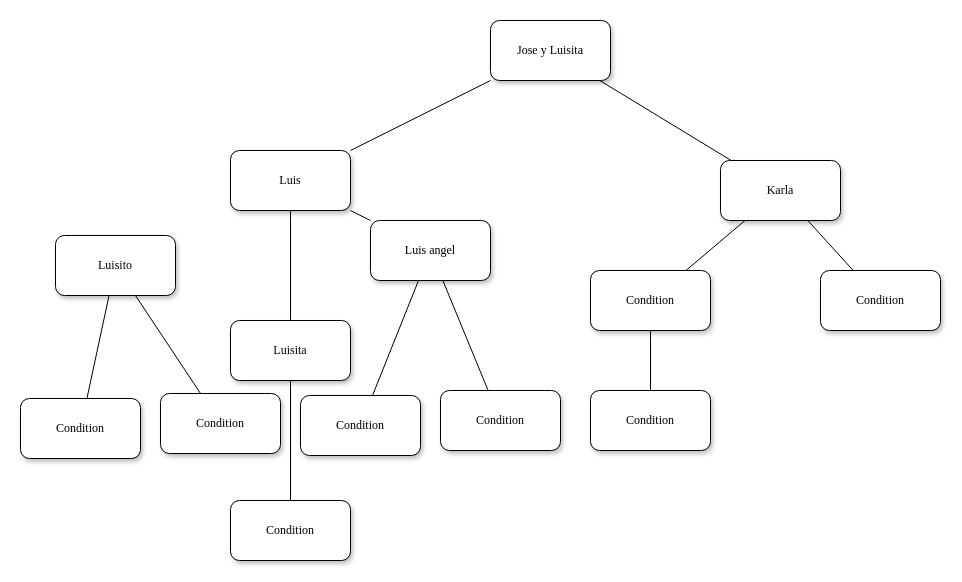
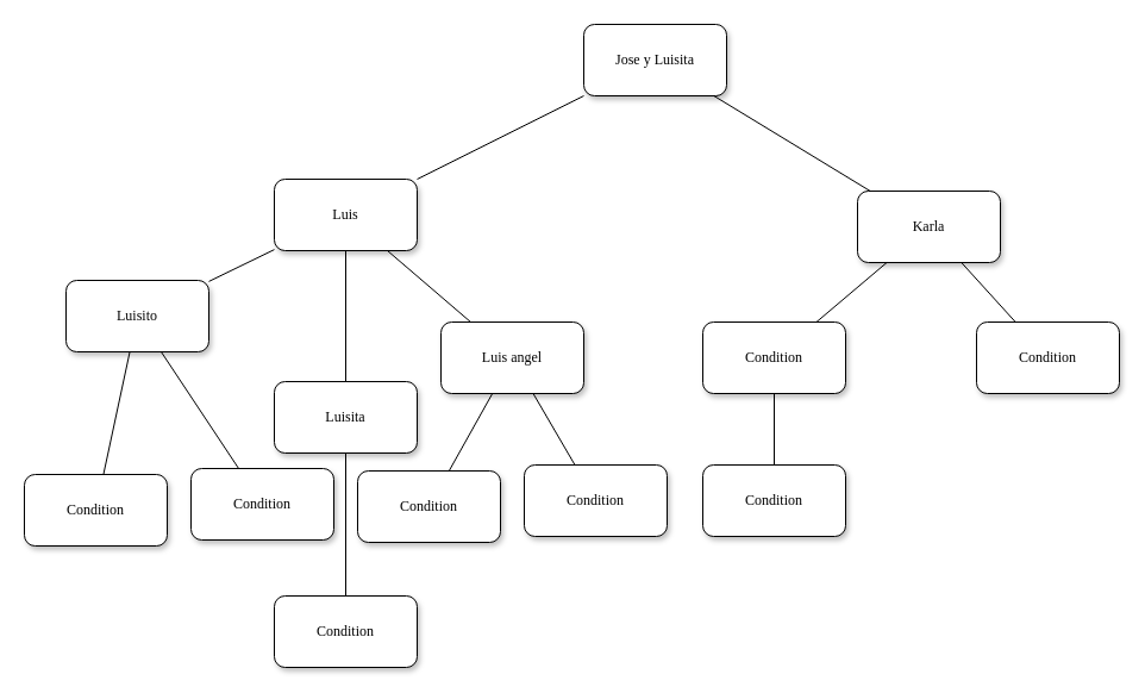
  <mxCell id="0" />
  <mxCell id="1" parent="0" />
  <mxCell id="2" value="Jose y Luisita" style="whiteSpace=wrap;html=1;rounded=1;shadow=1;labelBackgroundColor=none;strokeWidth=1;fontFamily=Verdana;fontSize=12;align=center;" parent="1" vertex="1"><mxGeometry x="490" y="20" width="120" height="60" as="geometry" /></mxCell>
  <mxCell id="3" value="Luis" style="whiteSpace=wrap;html=1;rounded=1;shadow=1;labelBackgroundColor=none;strokeWidth=1;fontFamily=Verdana;fontSize=12;align=center;" parent="1" vertex="1"><mxGeometry x="230" y="150" width="120" height="60" as="geometry" /></mxCell>
  <mxCell id="4" value="Karla" style="whiteSpace=wrap;html=1;rounded=1;shadow=1;labelBackgroundColor=none;strokeWidth=1;fontFamily=Verdana;fontSize=12;align=center;" parent="1" vertex="1"><mxGeometry x="720" y="160" width="120" height="60" as="geometry" /></mxCell>
  <mxCell id="5" value="&lt;span&gt;Luisito&lt;/span&gt;" style="whiteSpace=wrap;html=1;rounded=1;shadow=1;labelBackgroundColor=none;strokeWidth=1;fontFamily=Verdana;fontSize=12;align=center;" parent="1" vertex="1"><mxGeometry x="55" y="235" width="120" height="60" as="geometry" /></mxCell>
  <mxCell id="6" value="" style="endArrow=none;html=1;rounded=0;" edge="1" parent="1" source="3" target="2"><mxGeometry width="50" height="50" relative="1" as="geometry"><mxPoint x="460" y="140" as="sourcePoint" /><mxPoint x="510" y="90" as="targetPoint" /></mxGeometry></mxCell>
  <mxCell id="7" value="" style="endArrow=none;html=1;rounded=0;" edge="1" parent="1" source="4" target="2"><mxGeometry width="50" height="50" relative="1" as="geometry"><mxPoint x="360" y="160" as="sourcePoint" /><mxPoint x="500" y="90" as="targetPoint" /></mxGeometry></mxCell>
  <mxCell id="8" value="&lt;span&gt;Luisita&lt;/span&gt;" style="whiteSpace=wrap;html=1;rounded=1;shadow=1;labelBackgroundColor=none;strokeWidth=1;fontFamily=Verdana;fontSize=12;align=center;" vertex="1" parent="1"><mxGeometry x="230" y="320" width="120" height="60" as="geometry" /></mxCell>
- <mxCell id="9" value="&lt;span&gt;Luis angel&lt;/span&gt;" style="whiteSpace=wrap;html=1;rounded=1;shadow=1;labelBackgroundColor=none;strokeWidth=1;fontFamily=Verdana;fontSize=12;align=center;" vertex="1" parent="1"><mxGeometry x="370" y="220" width="120" height="60" as="geometry" /></mxCell>
+ <mxCell id="9" value="&lt;span&gt;Luis angel&lt;/span&gt;" style="whiteSpace=wrap;html=1;rounded=1;shadow=1;labelBackgroundColor=none;strokeWidth=1;fontFamily=Verdana;fontSize=12;align=center;" vertex="1" parent="1"><mxGeometry x="370" y="270" width="120" height="60" as="geometry" /></mxCell>
+ <mxCell id="10" value="" style="endArrow=none;html=1;rounded=0;" edge="1" parent="1" source="5" target="3"><mxGeometry width="50" height="50" relative="1" as="geometry"><mxPoint x="60" y="230" as="sourcePoint" /><mxPoint x="200" y="160" as="targetPoint" /></mxGeometry></mxCell>
  <mxCell id="11" value="" style="endArrow=none;html=1;rounded=0;" edge="1" parent="1" source="8" target="3"><mxGeometry width="50" height="50" relative="1" as="geometry"><mxPoint x="195" y="280" as="sourcePoint" /><mxPoint x="265" y="220" as="targetPoint" /></mxGeometry></mxCell>
  <mxCell id="12" value="" style="endArrow=none;html=1;rounded=0;" edge="1" parent="1" source="9" target="3"><mxGeometry width="50" height="50" relative="1" as="geometry"><mxPoint x="205" y="290" as="sourcePoint" /><mxPoint x="275" y="230" as="targetPoint" /></mxGeometry></mxCell>
  <mxCell id="13" value="&lt;span&gt;Condition&lt;/span&gt;" style="whiteSpace=wrap;html=1;rounded=1;shadow=1;labelBackgroundColor=none;strokeWidth=1;fontFamily=Verdana;fontSize=12;align=center;" vertex="1" parent="1"><mxGeometry x="590" y="270" width="120" height="60" as="geometry" /></mxCell>
  <mxCell id="14" value="&lt;span&gt;Condition&lt;/span&gt;" style="whiteSpace=wrap;html=1;rounded=1;shadow=1;labelBackgroundColor=none;strokeWidth=1;fontFamily=Verdana;fontSize=12;align=center;" vertex="1" parent="1"><mxGeometry x="820" y="270" width="120" height="60" as="geometry" /></mxCell>
  <mxCell id="15" value="" style="endArrow=none;html=1;rounded=0;" edge="1" parent="1" source="13" target="4"><mxGeometry width="50" height="50" relative="1" as="geometry"><mxPoint x="540" y="260" as="sourcePoint" /><mxPoint x="735" y="240" as="targetPoint" /></mxGeometry></mxCell>
  <mxCell id="16" value="" style="endArrow=none;html=1;rounded=0;" edge="1" parent="1" source="14" target="4"><mxGeometry width="50" height="50" relative="1" as="geometry"><mxPoint x="685" y="320" as="sourcePoint" /><mxPoint x="805" y="240" as="targetPoint" /></mxGeometry></mxCell>
  <mxCell id="17" value="&lt;span&gt;Condition&lt;/span&gt;" style="whiteSpace=wrap;html=1;rounded=1;shadow=1;labelBackgroundColor=none;strokeWidth=1;fontFamily=Verdana;fontSize=12;align=center;" vertex="1" parent="1"><mxGeometry x="590" y="390" width="120" height="60" as="geometry" /></mxCell>
  <mxCell id="18" value="" style="endArrow=none;html=1;rounded=0;" edge="1" parent="1" source="17" target="13"><mxGeometry width="50" height="50" relative="1" as="geometry"><mxPoint x="530" y="400" as="sourcePoint" /><mxPoint x="668" y="320" as="targetPoint" /></mxGeometry></mxCell>
  <mxCell id="19" value="&lt;span&gt;Condition&lt;/span&gt;" style="whiteSpace=wrap;html=1;rounded=1;shadow=1;labelBackgroundColor=none;strokeWidth=1;fontFamily=Verdana;fontSize=12;align=center;" vertex="1" parent="1"><mxGeometry x="230" y="500" width="120" height="60" as="geometry" /></mxCell>
  <mxCell id="20" value="" style="endArrow=none;html=1;rounded=0;" edge="1" parent="1" source="19" target="8"><mxGeometry width="50" height="50" relative="1" as="geometry"><mxPoint x="195" y="465" as="sourcePoint" /><mxPoint x="290" y="395" as="targetPoint" /></mxGeometry></mxCell>
  <mxCell id="21" value="&lt;span&gt;Condition&lt;/span&gt;" style="whiteSpace=wrap;html=1;rounded=1;shadow=1;labelBackgroundColor=none;strokeWidth=1;fontFamily=Verdana;fontSize=12;align=center;" vertex="1" parent="1"><mxGeometry x="300" y="395" width="120" height="60" as="geometry" /></mxCell>
  <mxCell id="22" value="&lt;span&gt;Condition&lt;/span&gt;" style="whiteSpace=wrap;html=1;rounded=1;shadow=1;labelBackgroundColor=none;strokeWidth=1;fontFamily=Verdana;fontSize=12;align=center;" vertex="1" parent="1"><mxGeometry x="440" y="390" width="120" height="60" as="geometry" /></mxCell>
  <mxCell id="23" value="" style="endArrow=none;html=1;rounded=0;" edge="1" parent="1" source="21" target="9"><mxGeometry width="50" height="50" relative="1" as="geometry"><mxPoint x="205" y="380" as="sourcePoint" /><mxPoint x="410" y="340" as="targetPoint" /></mxGeometry></mxCell>
  <mxCell id="24" value="" style="endArrow=none;html=1;rounded=0;" edge="1" parent="1" source="22" target="9"><mxGeometry width="50" height="50" relative="1" as="geometry"><mxPoint x="350" y="440" as="sourcePoint" /><mxPoint x="472" y="340" as="targetPoint" /></mxGeometry></mxCell>
  <mxCell id="25" value="&lt;span&gt;Condition&lt;/span&gt;" style="whiteSpace=wrap;html=1;rounded=1;shadow=1;labelBackgroundColor=none;strokeWidth=1;fontFamily=Verdana;fontSize=12;align=center;" vertex="1" parent="1"><mxGeometry x="20" y="398" width="120" height="60" as="geometry" /></mxCell>
  <mxCell id="26" value="&lt;span&gt;Condition&lt;/span&gt;" style="whiteSpace=wrap;html=1;rounded=1;shadow=1;labelBackgroundColor=none;strokeWidth=1;fontFamily=Verdana;fontSize=12;align=center;" vertex="1" parent="1"><mxGeometry x="160" y="393" width="120" height="60" as="geometry" /></mxCell>
  <mxCell id="27" value="" style="endArrow=none;html=1;rounded=0;" edge="1" parent="1" source="25" target="5"><mxGeometry width="50" height="50" relative="1" as="geometry"><mxPoint x="-75" y="383" as="sourcePoint" /><mxPoint x="133" y="333" as="targetPoint" /></mxGeometry></mxCell>
  <mxCell id="28" value="" style="endArrow=none;html=1;rounded=0;" edge="1" parent="1" source="26" target="5"><mxGeometry width="50" height="50" relative="1" as="geometry"><mxPoint x="70" y="443" as="sourcePoint" /><mxPoint x="168" y="333" as="targetPoint" /></mxGeometry></mxCell>
